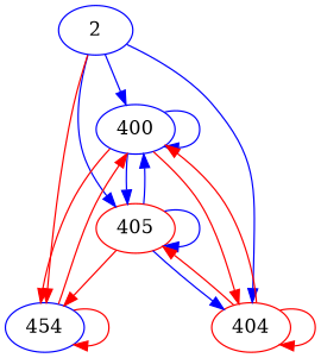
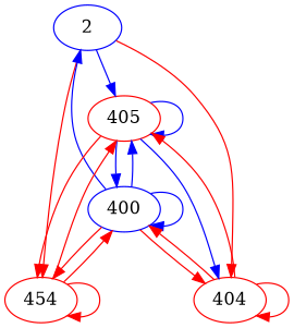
  digraph {
    node [color=red]
    edge [color=red]
    n1 [color=blue label=2]
    400 [color=blue]
    405
-   454 [color=blue]
+   454
    404
-   n1 -> 400 [color=blue]
+   400 -> n1 [color=blue]
    n1 -> 405 [color=blue]
    n1 -> 454
-   n1 -> 404 [color=blue]
+   n1 -> 404
    400 -> 400 [color=blue]
    400 -> 405 [color=blue]
    400 -> 454
    400 -> 404
    405 -> 400 [color=blue]
    405 -> 405 [color=blue]
    405 -> 454
    405 -> 404 [color=blue]
    454 -> 400
+   454 -> 405
    454 -> 454
    404 -> 400
    404 -> 405
    404 -> 404
  }
